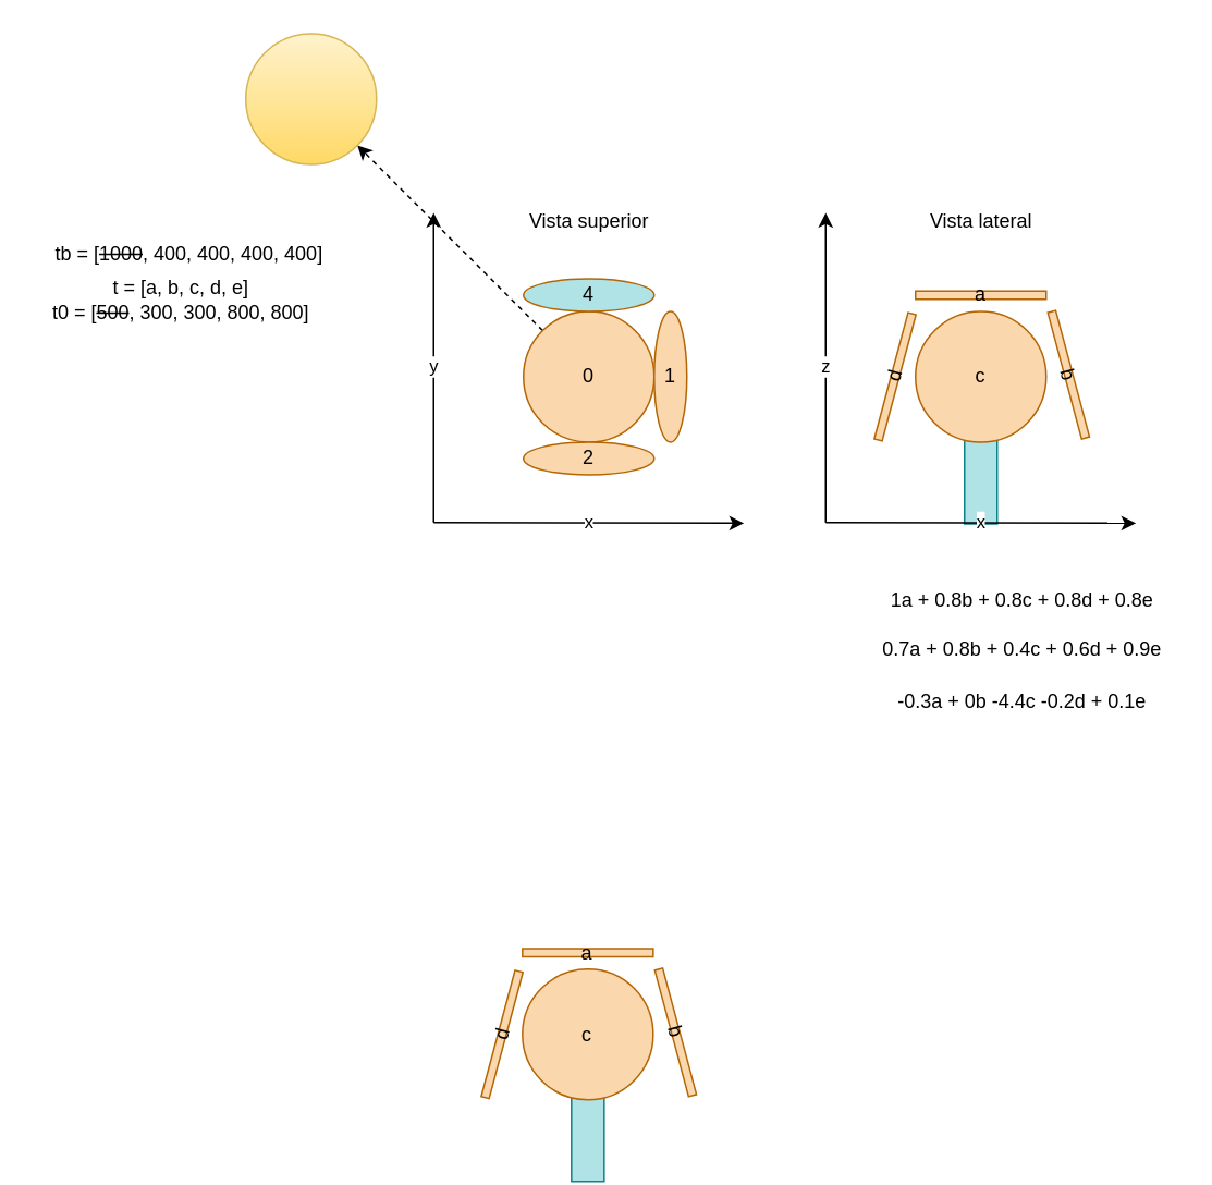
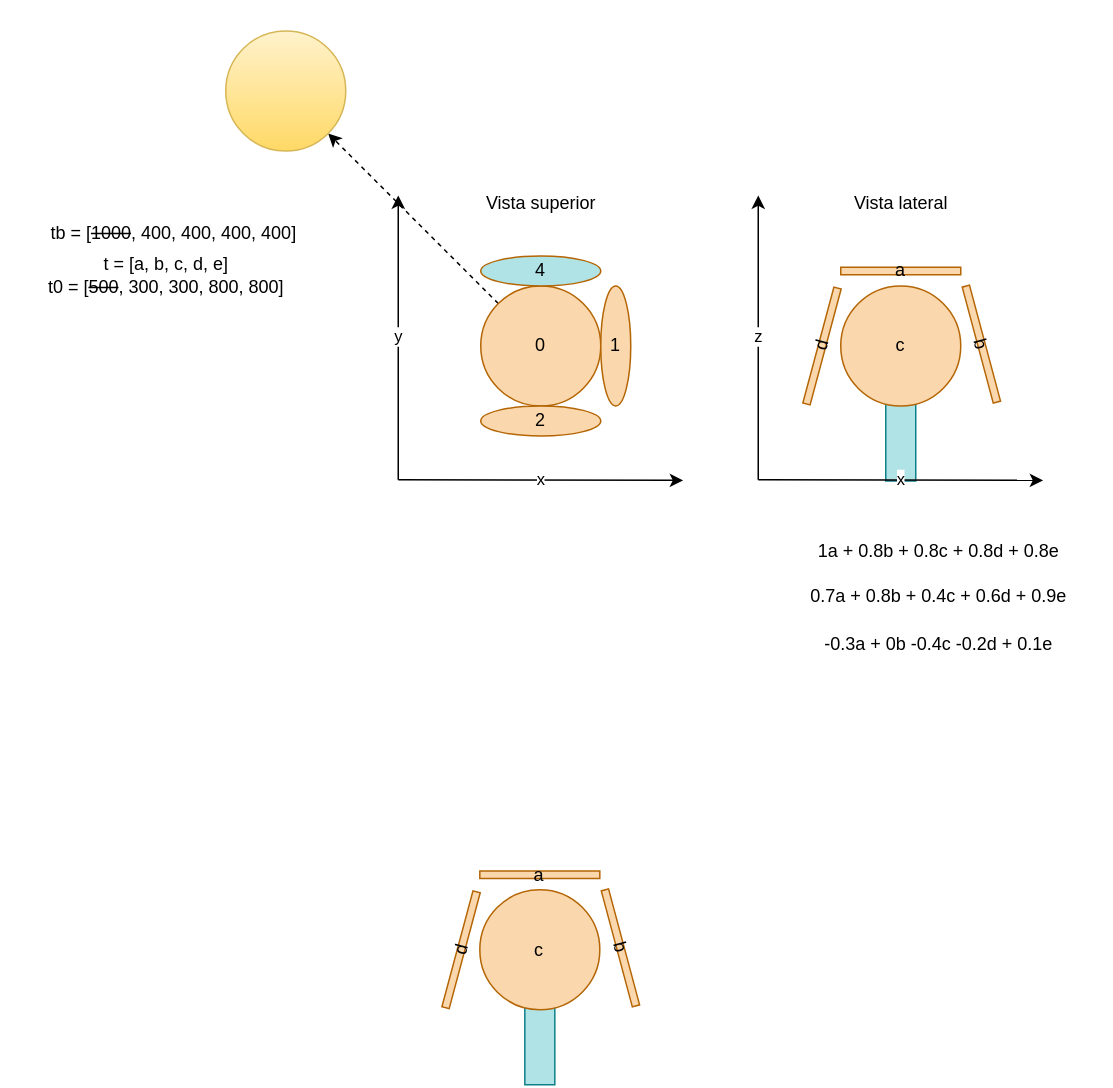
  <mxCell id="0" />
  <mxCell id="1" parent="0" />
  <mxCell id="2" value="" style="rounded=0;whiteSpace=wrap;html=1;rotation=-90;fillColor=#b0e3e6;strokeColor=#0e8088;" parent="1" vertex="1"><mxGeometry x="567.5" y="277.5" width="65" height="20" as="geometry" /></mxCell>
  <mxCell id="3" style="edgeStyle=none;rounded=0;orthogonalLoop=1;jettySize=auto;html=1;exitX=0;exitY=0;exitDx=0;exitDy=0;dashed=1;" edge="1" parent="1" source="4" target="23"><mxGeometry relative="1" as="geometry" /></mxCell>
  <mxCell id="4" value="0" style="ellipse;whiteSpace=wrap;html=1;aspect=fixed;fillColor=#fad7ac;strokeColor=#b46504;" parent="1" vertex="1"><mxGeometry x="320" y="190" width="80" height="80" as="geometry" /></mxCell>
  <mxCell id="5" value="1" style="ellipse;whiteSpace=wrap;html=1;fillColor=#fad7ac;strokeColor=#b46504;" parent="1" vertex="1"><mxGeometry x="400" y="190" width="20" height="80" as="geometry" /></mxCell>
  <mxCell id="6" value="2" style="ellipse;whiteSpace=wrap;html=1;rotation=90;fillColor=#fad7ac;strokeColor=#b46504;horizontal=0;" parent="1" vertex="1"><mxGeometry x="350" y="240" width="20" height="80" as="geometry" /></mxCell>
  <mxCell id="7" value="4" style="ellipse;whiteSpace=wrap;html=1;rotation=90;fillColor=#b0e3e6;strokeColor=#b46504;horizontal=0;" parent="1" vertex="1"><mxGeometry x="350" y="140" width="20" height="80" as="geometry" /></mxCell>
  <mxCell id="8" value="c" style="ellipse;whiteSpace=wrap;html=1;aspect=fixed;fillColor=#fad7ac;strokeColor=#b46504;" parent="1" vertex="1"><mxGeometry x="560" y="190" width="80" height="80" as="geometry" /></mxCell>
  <mxCell id="9" value="d" style="rounded=0;whiteSpace=wrap;html=1;fillColor=#fad7ac;strokeColor=#b46504;rotation=-75;" parent="1" vertex="1"><mxGeometry x="507.5" y="227.5" width="80" height="5" as="geometry" /></mxCell>
  <mxCell id="10" value="b" style="rounded=0;whiteSpace=wrap;html=1;fillColor=#fad7ac;strokeColor=#b46504;rotation=75;" parent="1" vertex="1"><mxGeometry x="613.75" y="226.25" width="80" height="5" as="geometry" /></mxCell>
  <mxCell id="11" value="a" style="rounded=0;whiteSpace=wrap;html=1;fillColor=#fad7ac;strokeColor=#b46504;rotation=0;horizontal=1;" parent="1" vertex="1"><mxGeometry x="560" y="177.5" width="80" height="5" as="geometry" /></mxCell>
  <mxCell id="12" value="y" style="endArrow=classic;html=1;rounded=0;" parent="1" edge="1"><mxGeometry width="50" height="50" relative="1" as="geometry"><mxPoint x="265" y="319.17" as="sourcePoint" /><mxPoint x="265" y="129.59" as="targetPoint" /></mxGeometry></mxCell>
  <mxCell id="13" value="x" style="endArrow=classic;html=1;rounded=0;" parent="1" edge="1"><mxGeometry width="50" height="50" relative="1" as="geometry"><mxPoint x="265" y="319.17" as="sourcePoint" /><mxPoint x="455" y="319.59" as="targetPoint" /></mxGeometry></mxCell>
  <mxCell id="14" value="z" style="endArrow=classic;html=1;rounded=0;" parent="1" edge="1"><mxGeometry width="50" height="50" relative="1" as="geometry"><mxPoint x="505" y="319.17" as="sourcePoint" /><mxPoint x="505" y="129.59" as="targetPoint" /></mxGeometry></mxCell>
  <mxCell id="15" value="x" style="endArrow=classic;html=1;rounded=0;" parent="1" edge="1"><mxGeometry width="50" height="50" relative="1" as="geometry"><mxPoint x="505" y="319.17" as="sourcePoint" /><mxPoint x="695" y="319.59" as="targetPoint" /></mxGeometry></mxCell>
  <mxCell id="16" value="Vista superior" style="text;html=1;align=center;verticalAlign=middle;resizable=0;points=[];autosize=1;strokeColor=none;fillColor=none;" parent="1" vertex="1"><mxGeometry x="310" y="120" width="100" height="30" as="geometry" /></mxCell>
  <mxCell id="17" value="Vista lateral" style="text;html=1;align=center;verticalAlign=middle;resizable=0;points=[];autosize=1;strokeColor=none;fillColor=none;" parent="1" vertex="1"><mxGeometry x="555" y="120" width="90" height="30" as="geometry" /></mxCell>
  <mxCell id="18" value="" style="rounded=0;whiteSpace=wrap;html=1;rotation=-90;fillColor=#b0e3e6;strokeColor=#0e8088;" parent="1" vertex="1"><mxGeometry x="326.88" y="680" width="65" height="20" as="geometry" /></mxCell>
  <mxCell id="19" value="c" style="ellipse;whiteSpace=wrap;html=1;aspect=fixed;fillColor=#fad7ac;strokeColor=#b46504;" parent="1" vertex="1"><mxGeometry x="319.38" y="592.5" width="80" height="80" as="geometry" /></mxCell>
  <mxCell id="20" value="d" style="rounded=0;whiteSpace=wrap;html=1;fillColor=#fad7ac;strokeColor=#b46504;rotation=-75;" parent="1" vertex="1"><mxGeometry x="266.88" y="630" width="80" height="5" as="geometry" /></mxCell>
  <mxCell id="21" value="b" style="rounded=0;whiteSpace=wrap;html=1;fillColor=#fad7ac;strokeColor=#b46504;rotation=75;" parent="1" vertex="1"><mxGeometry x="373.13" y="628.75" width="80" height="5" as="geometry" /></mxCell>
  <mxCell id="22" value="a" style="rounded=0;whiteSpace=wrap;html=1;fillColor=#fad7ac;strokeColor=#b46504;rotation=0;" parent="1" vertex="1"><mxGeometry x="319.38" y="580" width="80" height="5" as="geometry" /></mxCell>
  <mxCell id="23" value="" style="ellipse;whiteSpace=wrap;html=1;aspect=fixed;fillColor=#fff2cc;strokeColor=#d6b656;gradientColor=#ffd966;" parent="1" vertex="1"><mxGeometry x="150" y="20" width="80" height="80" as="geometry" /></mxCell>
  <mxCell id="24" value="1a + 0.8b + 0.8c + 0.8d + 0.8e" style="text;html=1;align=center;verticalAlign=middle;resizable=0;points=[];autosize=1;strokeColor=none;fillColor=none;" vertex="1" parent="1"><mxGeometry x="535" y="352" width="180" height="30" as="geometry" /></mxCell>
  <mxCell id="25" value="0.7a + 0.8b + 0.4c + 0.6d + 0.9e" style="text;html=1;align=center;verticalAlign=middle;resizable=0;points=[];autosize=1;strokeColor=none;fillColor=none;" vertex="1" parent="1"><mxGeometry x="530" y="382" width="190" height="30" as="geometry" /></mxCell>
- <mxCell id="26" value="-0.3a + 0b -4.4c -0.2d + 0.1e" style="text;html=1;align=center;verticalAlign=middle;resizable=0;points=[];autosize=1;strokeColor=none;fillColor=none;" vertex="1" parent="1"><mxGeometry x="535" y="414" width="180" height="30" as="geometry" /></mxCell>
+ <mxCell id="26" value="-0.3a + 0b -0.4c -0.2d + 0.1e" style="text;html=1;align=center;verticalAlign=middle;resizable=0;points=[];autosize=1;strokeColor=none;fillColor=none;" vertex="1" parent="1"><mxGeometry x="535" y="414" width="180" height="30" as="geometry" /></mxCell>
  <mxCell id="27" value="&lt;div&gt;t = [a, b, c, d, e]&lt;/div&gt;&lt;div&gt;t0 = [&lt;strike&gt;500&lt;/strike&gt;, 300, 300, 800, 800]&lt;br&gt;&lt;/div&gt;" style="text;html=1;align=center;verticalAlign=middle;resizable=0;points=[];autosize=1;strokeColor=none;fillColor=none;" vertex="1" parent="1"><mxGeometry x="20" y="163" width="180" height="40" as="geometry" /></mxCell>
  <mxCell id="28" value="tb = [&lt;strike&gt;1000&lt;/strike&gt;, 400, 400, 400, 400]" style="text;html=1;align=center;verticalAlign=middle;resizable=0;points=[];autosize=1;strokeColor=none;fillColor=none;" vertex="1" parent="1"><mxGeometry x="20" y="140" width="190" height="30" as="geometry" /></mxCell>
